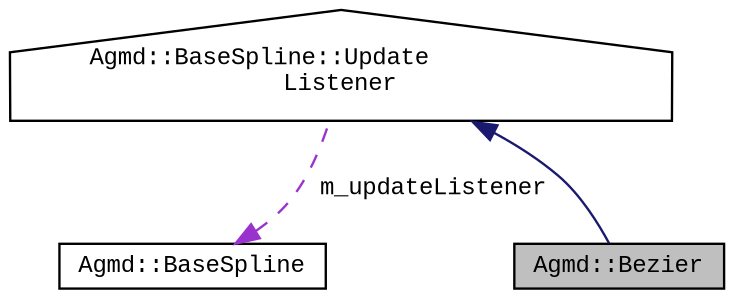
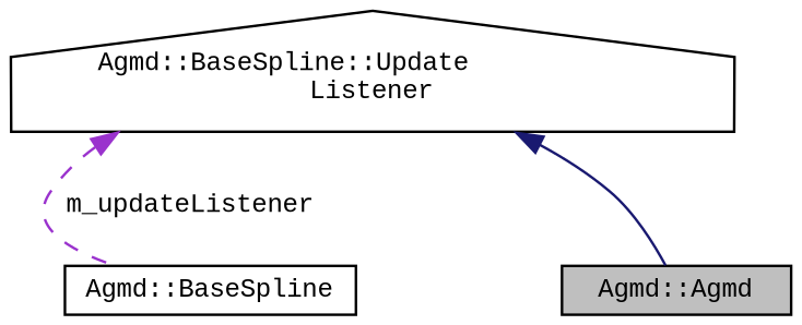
  digraph {
    fontname="Liberation Mono"
    node [color=black fillcolor=white fontname="Liberation Mono" fontsize=10 shape=box style=filled]
    edge [dir=back fontname="Liberation Mono" fontsize=10 labelfontname=Helvetica labelfontsize=10]
-   n1 [fillcolor=grey75 fontcolor=black height=0.2 label="Agmd::Bezier" width=0.4]
+   n1 [fillcolor=grey75 fontcolor=black height=0.2 label="Agmd::Agmd" width=0.4]
    n2 [height=0.2 label="Agmd::BaseSpline" width=0.4]
    n3 [height=0.2 label="Agmd::BaseSpline::Update\lListener" shape=house width=0.4]
    n3 -> n1 [color=midnightblue style=solid]
-   n2 -> n3 [color=darkorchid3 label=" m_updateListener" style=dashed]
+   n3 -> n2 [color=darkorchid3 label=" m_updateListener" style=dashed]
  }
